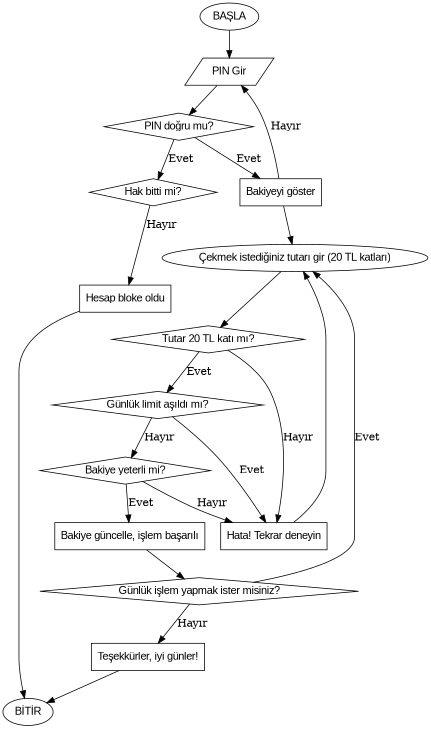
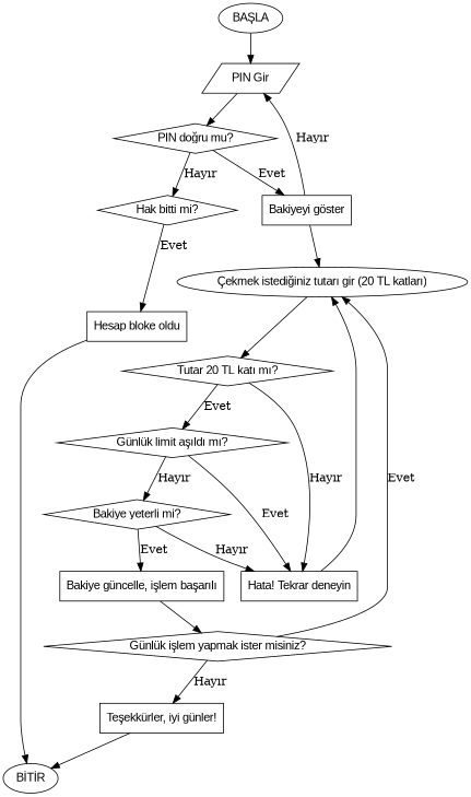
  digraph {
    rankdir=TB
    node [fontname=Arial shape=diamond]
    n1 [label="BAŞLA" shape=oval]
    n2 [label="PIN Gir" shape=parallelogram]
    n3 [label="PIN doğru mu?"]
    n4 [label="BİTİR" shape=oval]
    n5 [label="Hak bitti mi?"]
    n6 [label="Bakiyeyi göster" shape=box]
    n7 [label="Hesap bloke oldu" shape=box]
    n8 [label="Çekmek istediğiniz tutarı gir (20 TL katları)" shape=ellipse]
    n9 [label="Tutar 20 TL katı mı?"]
    n10 [label="Günlük limit aşıldı mı?"]
    n11 [label="Hata! Tekrar deneyin" shape=box]
    n12 [label="Bakiye yeterli mi?"]
    n13 [label="Bakiye güncelle, işlem başarılı" shape=box]
    n14 [label="Günlük işlem yapmak ister misiniz?"]
    n15 [label="Teşekkürler, iyi günler!" shape=box]
    n1 -> n2
    n2 -> n3
-   n3 -> n5 [label=Evet]
+   n3 -> n5 [label="Hayır"]
    n3 -> n6 [label=Evet]
-   n5 -> n7 [label="Hayır"]
+   n5 -> n7 [label=Evet]
    n6 -> n2 [label="Hayır"]
    n6 -> n8
    n7 -> n4
    n8 -> n9
    n9 -> n10 [label=Evet]
    n9 -> n11 [label="Hayır"]
    n10 -> n11 [label=Evet]
    n10 -> n12 [label="Hayır"]
    n11 -> n8
    n12 -> n11 [label="Hayır"]
    n12 -> n13 [label=Evet]
    n13 -> n14
    n14 -> n8 [label=Evet]
    n14 -> n15 [label="Hayır"]
    n15 -> n4
  }
